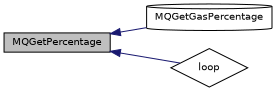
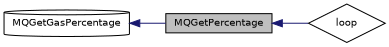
  digraph {
    rankdir=LR
    node [color=black fillcolor=white fontname=Helvetica fontsize=10 style=filled]
    edge [color=midnightblue dir=back fontname=Helvetica fontsize=10 labelfontname=Helvetica labelfontsize=10 style=solid]
    n1 [fillcolor=grey75 fontcolor=black height=0.2 label=MQGetPercentage shape=box width=0.4]
    n2 [height=0.2 label=MQGetGasPercentage shape=cylinder width=0.4]
    n3 [height=0.2 label=loop shape=diamond width=0.4]
-   n1 -> n2
+   n2 -> n1
    n1 -> n3
  }
